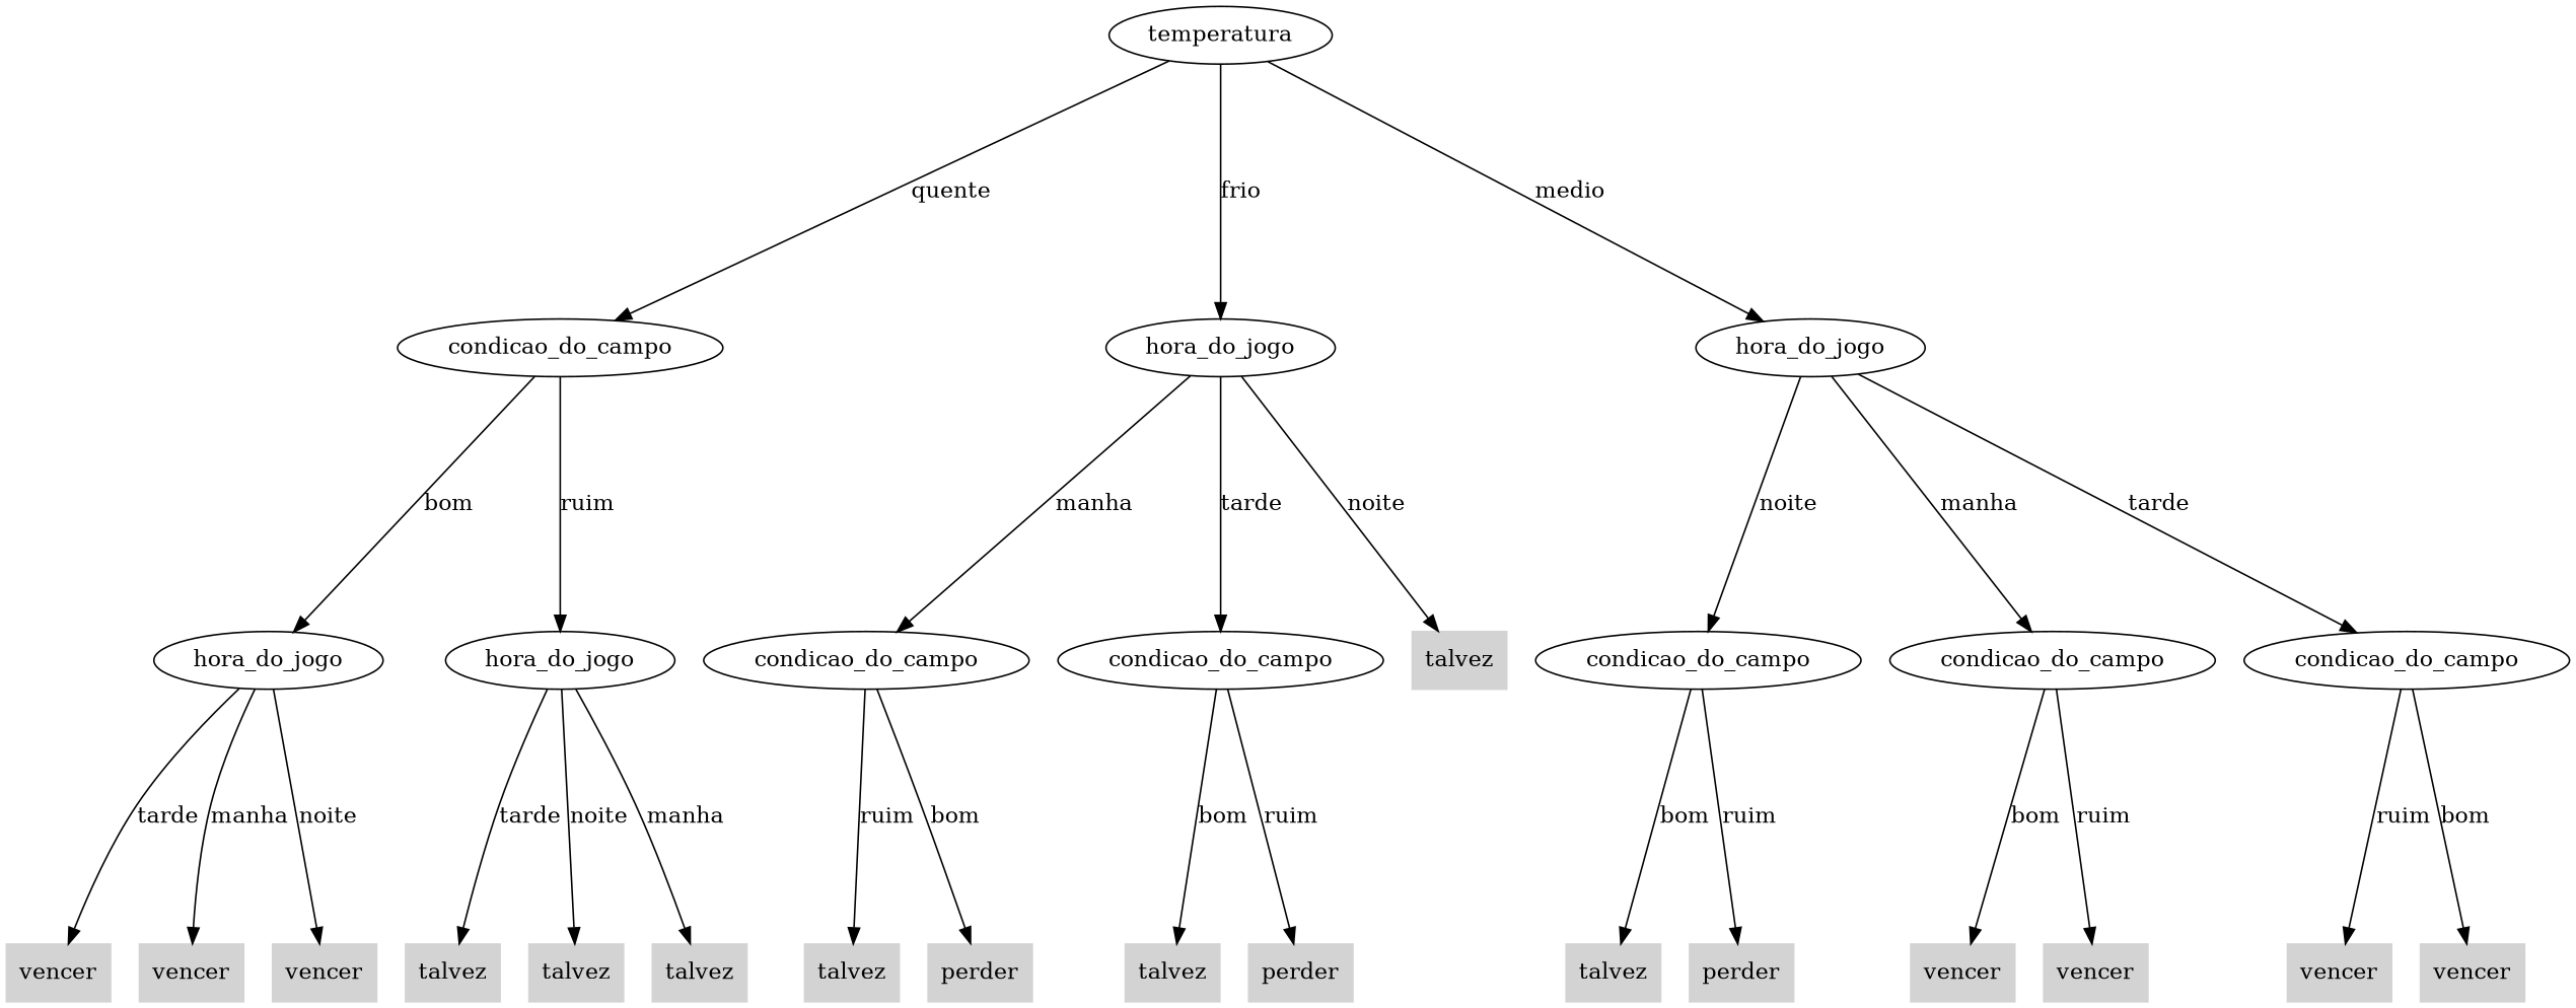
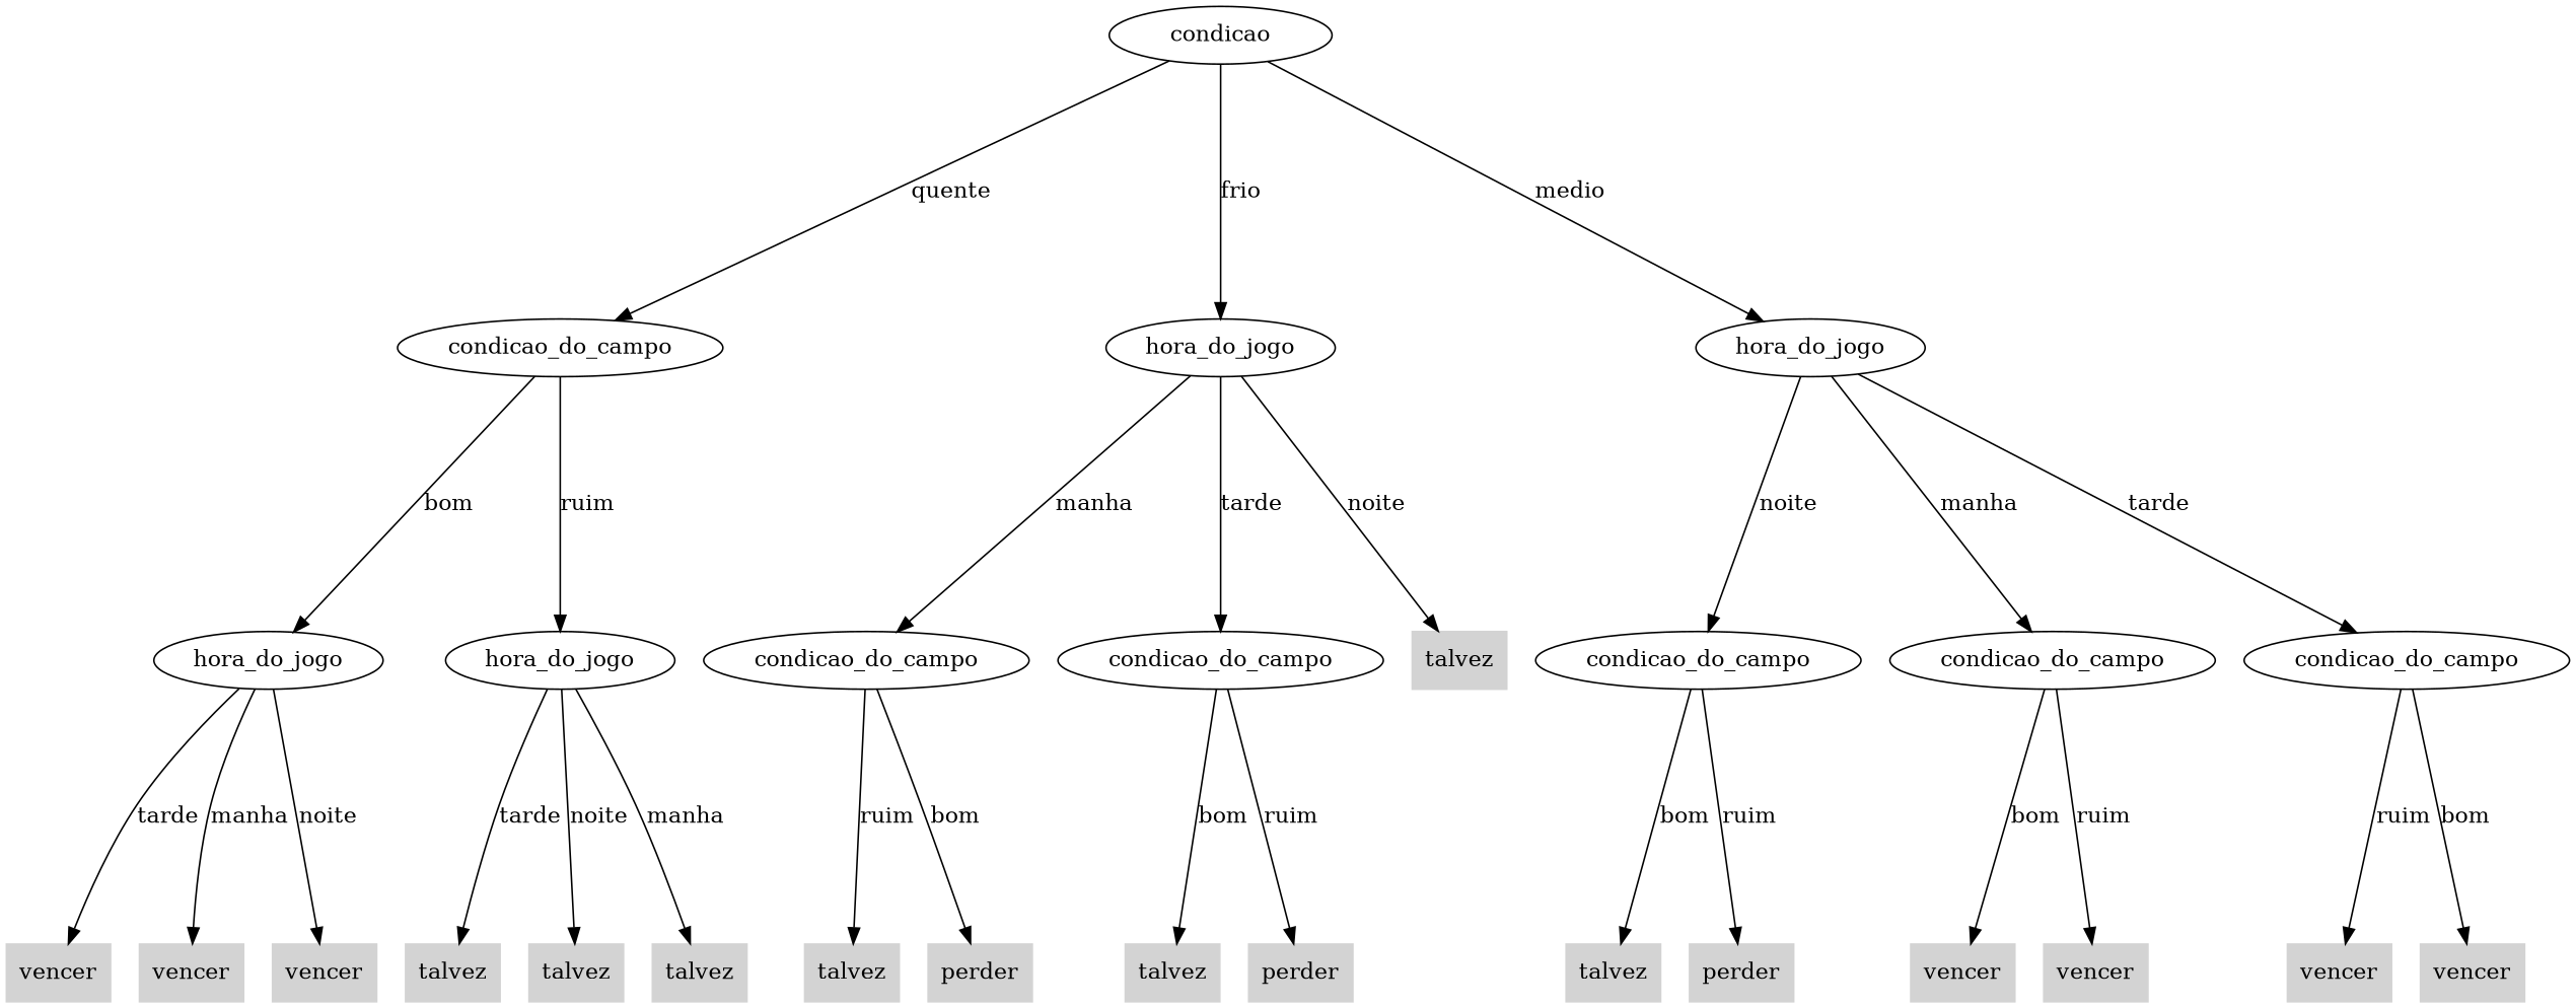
  digraph {
    ranksep=2
    node [color=lightgrey shape=box style=filled]
-   n1 [label=temperatura color="" shape="" style=""]
+   n1 [label=condicao color="" shape="" style=""]
    n2 [label=condicao_do_campo color="" shape="" style=""]
    n3 [label=hora_do_jogo color="" shape="" style=""]
    n4 [label=hora_do_jogo color="" shape="" style=""]
    n5 [label=hora_do_jogo color="" shape="" style=""]
    n6 [label=hora_do_jogo color="" shape="" style=""]
    n7 [label=vencer]
    n8 [label=vencer]
    n9 [label=vencer]
    n10 [label=talvez]
    n11 [label=talvez]
    n12 [label=talvez]
    n13 [label=condicao_do_campo color="" shape="" style=""]
    n14 [label=condicao_do_campo color="" shape="" style=""]
    n15 [label=talvez]
    n16 [label=talvez]
    n17 [label=perder]
    n18 [label=talvez]
    n19 [label=perder]
    n20 [label=condicao_do_campo color="" shape="" style=""]
    n21 [label=condicao_do_campo color="" shape="" style=""]
    n22 [label=condicao_do_campo color="" shape="" style=""]
    n23 [label=talvez]
    n24 [label=perder]
    n25 [label=vencer]
    n26 [label=vencer]
    n27 [label=vencer]
    n28 [label=vencer]
    n1 -> n2 [label=quente]
    n1 -> n3 [label=frio]
    n1 -> n4 [label=medio]
    n2 -> n5 [label=bom]
    n2 -> n6 [label=ruim]
    n3 -> n13 [label=manha]
    n3 -> n14 [label=tarde]
    n3 -> n15 [label=noite]
    n4 -> n20 [label=noite]
    n4 -> n21 [label=manha]
    n4 -> n22 [label=tarde]
    n5 -> n7 [label=tarde]
    n5 -> n8 [label=manha]
    n5 -> n9 [label=noite]
    n6 -> n10 [label=tarde]
    n6 -> n11 [label=noite]
    n6 -> n12 [label=manha]
    n13 -> n16 [label=ruim]
    n13 -> n17 [label=bom]
    n14 -> n18 [label=bom]
    n14 -> n19 [label=ruim]
    n20 -> n23 [label=bom]
    n20 -> n24 [label=ruim]
    n21 -> n25 [label=bom]
    n21 -> n26 [label=ruim]
    n22 -> n27 [label=ruim]
    n22 -> n28 [label=bom]
  }
